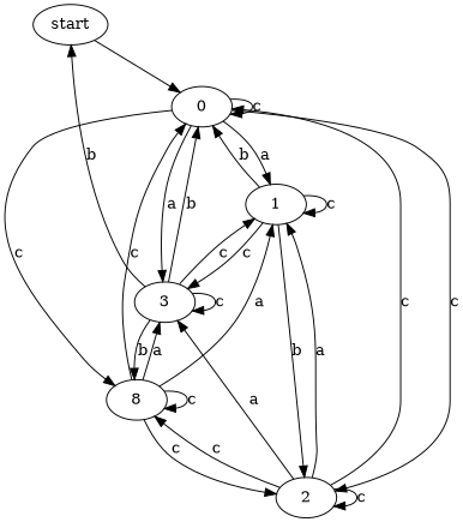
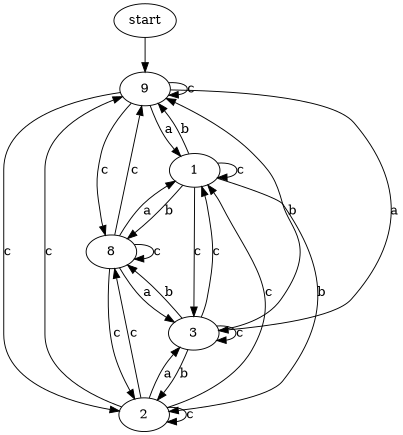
  digraph {
    start
-   0
+   0 [label=9]
    1
    2
    3
    n6 [label=8]
    start -> 0
    0 -> 0 [label=c]
    0 -> 1 [label=a]
    0 -> 2 [label=c]
    0 -> 3 [label=a]
    0 -> n6 [label=c]
    1 -> 0 [label=b]
    1 -> 1 [label=c]
    1 -> 2 [label=b]
    1 -> 3 [label=c]
+   1 -> n6 [label=b]
    2 -> 0 [label=c]
-   2 -> 1 [label=a]
+   2 -> 1 [label=c]
    2 -> 2 [label=c]
    2 -> 3 [label=a]
    2 -> n6 [label=c]
    3 -> 0 [label=b]
    3 -> 1 [label=c]
-   3 -> start [label=b]
+   3 -> 2 [label=b]
    3 -> 3 [label=c]
    3 -> n6 [label=b]
    n6 -> 0 [label=c]
    n6 -> 1 [label=a]
    n6 -> 2 [label=c]
    n6 -> 3 [label=a]
    n6 -> n6 [label=c]
  }
